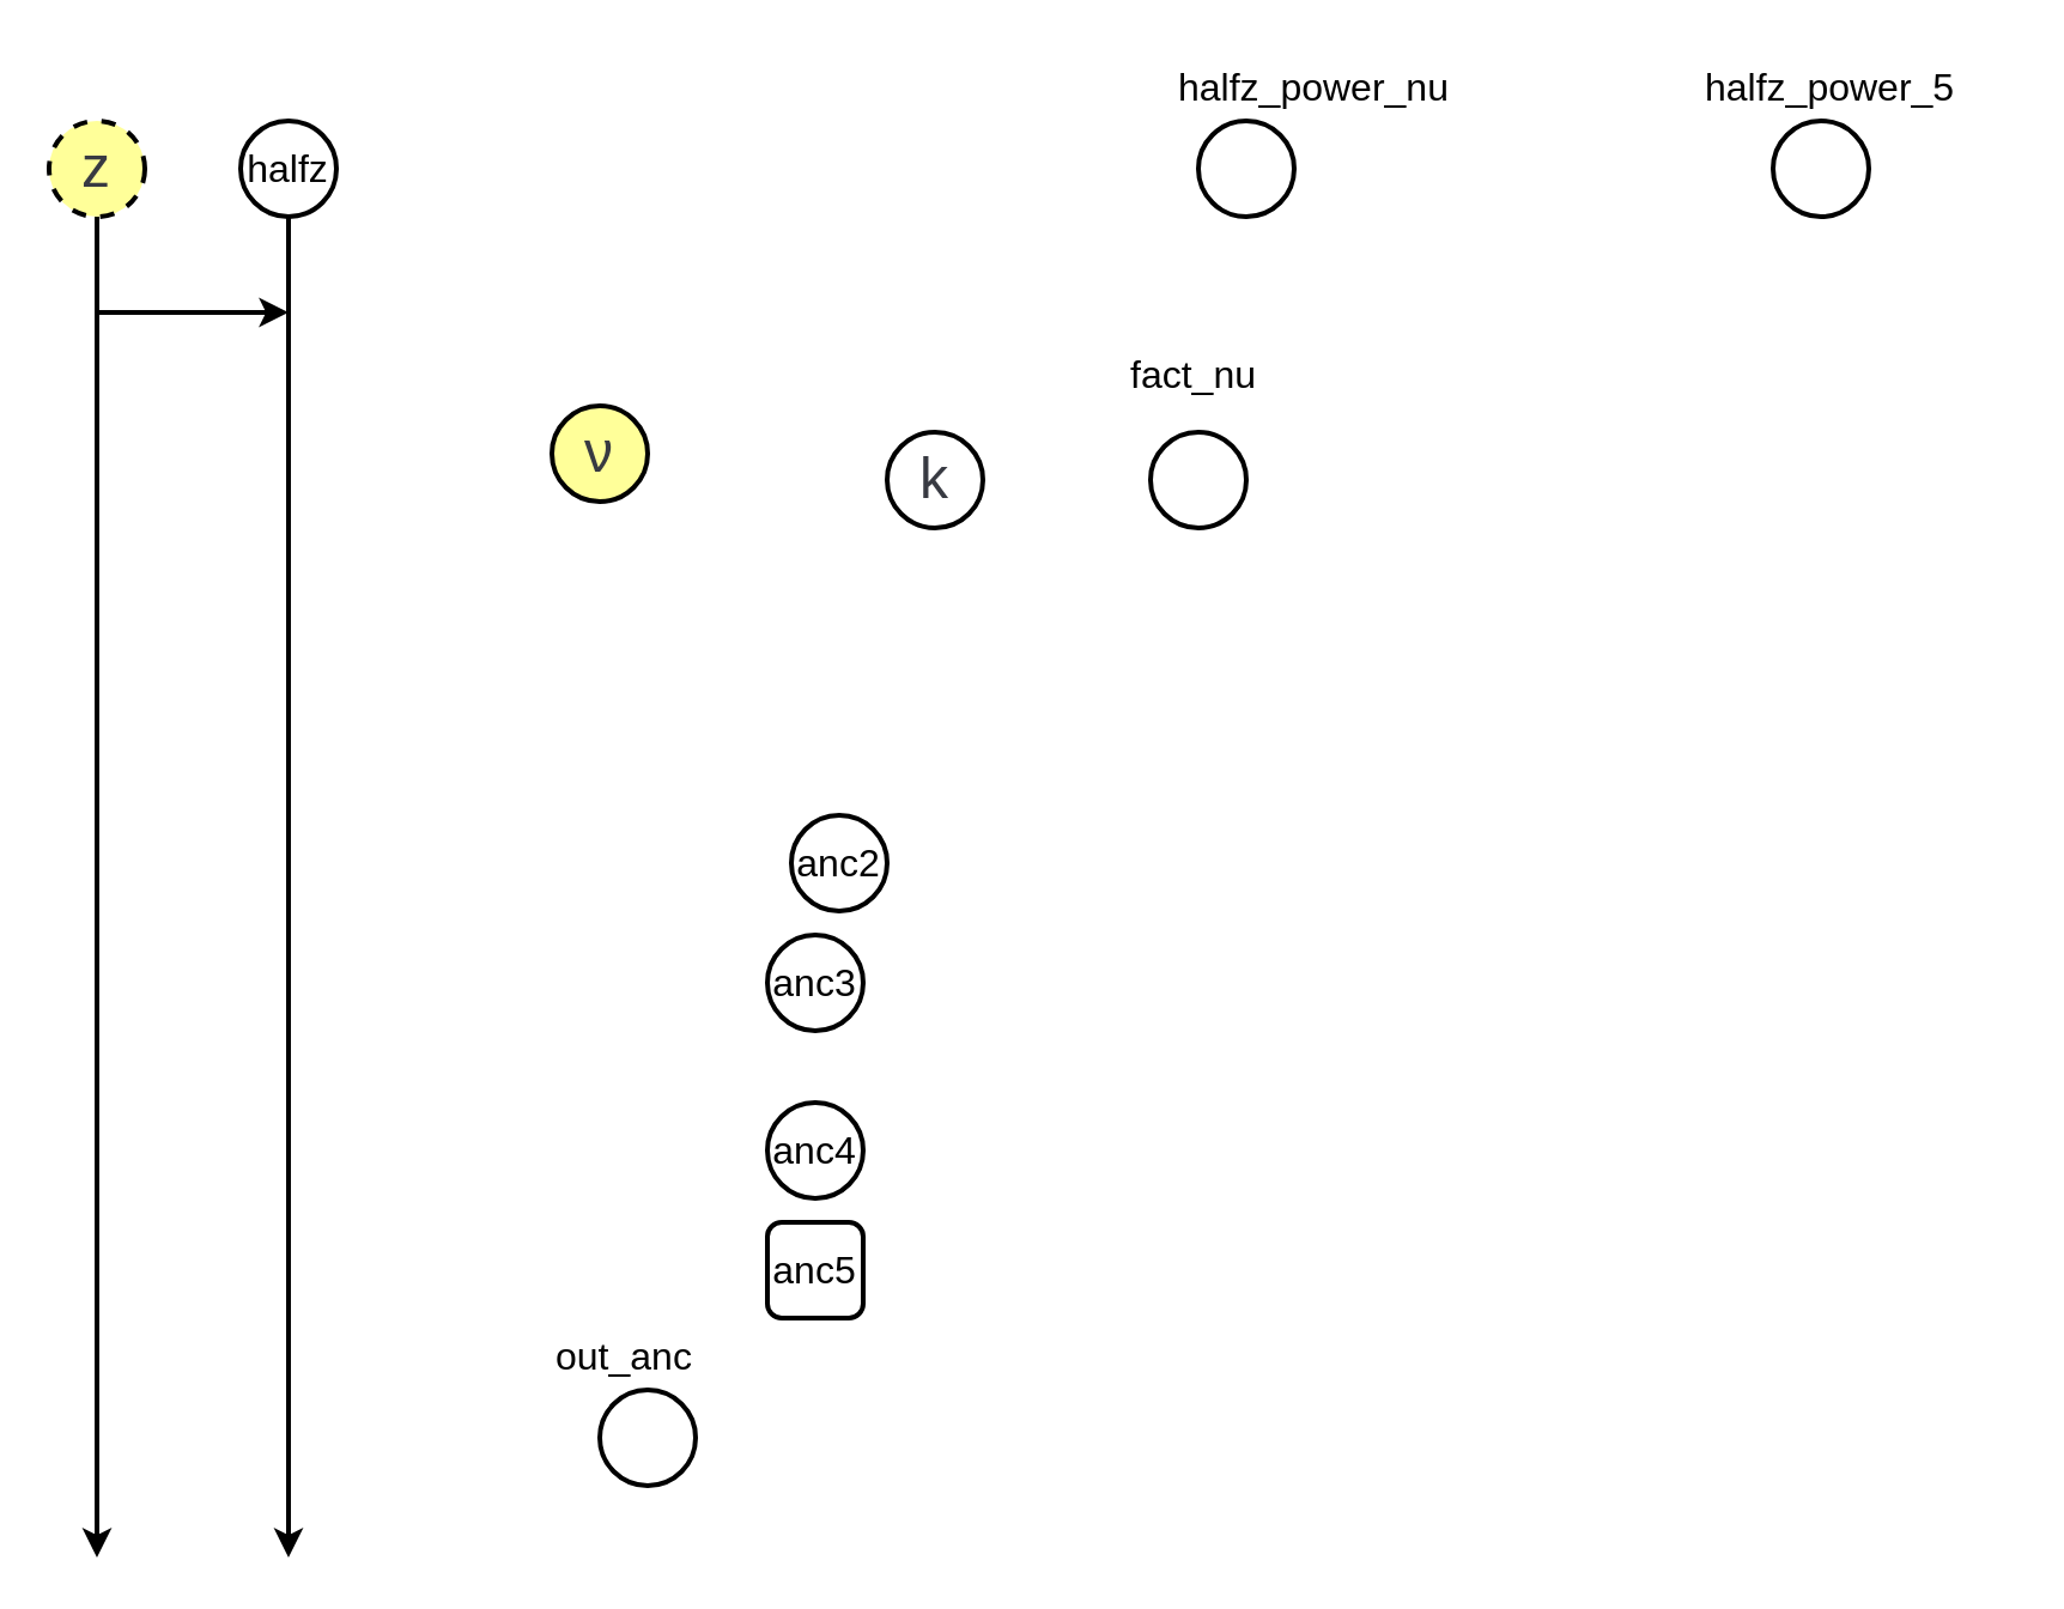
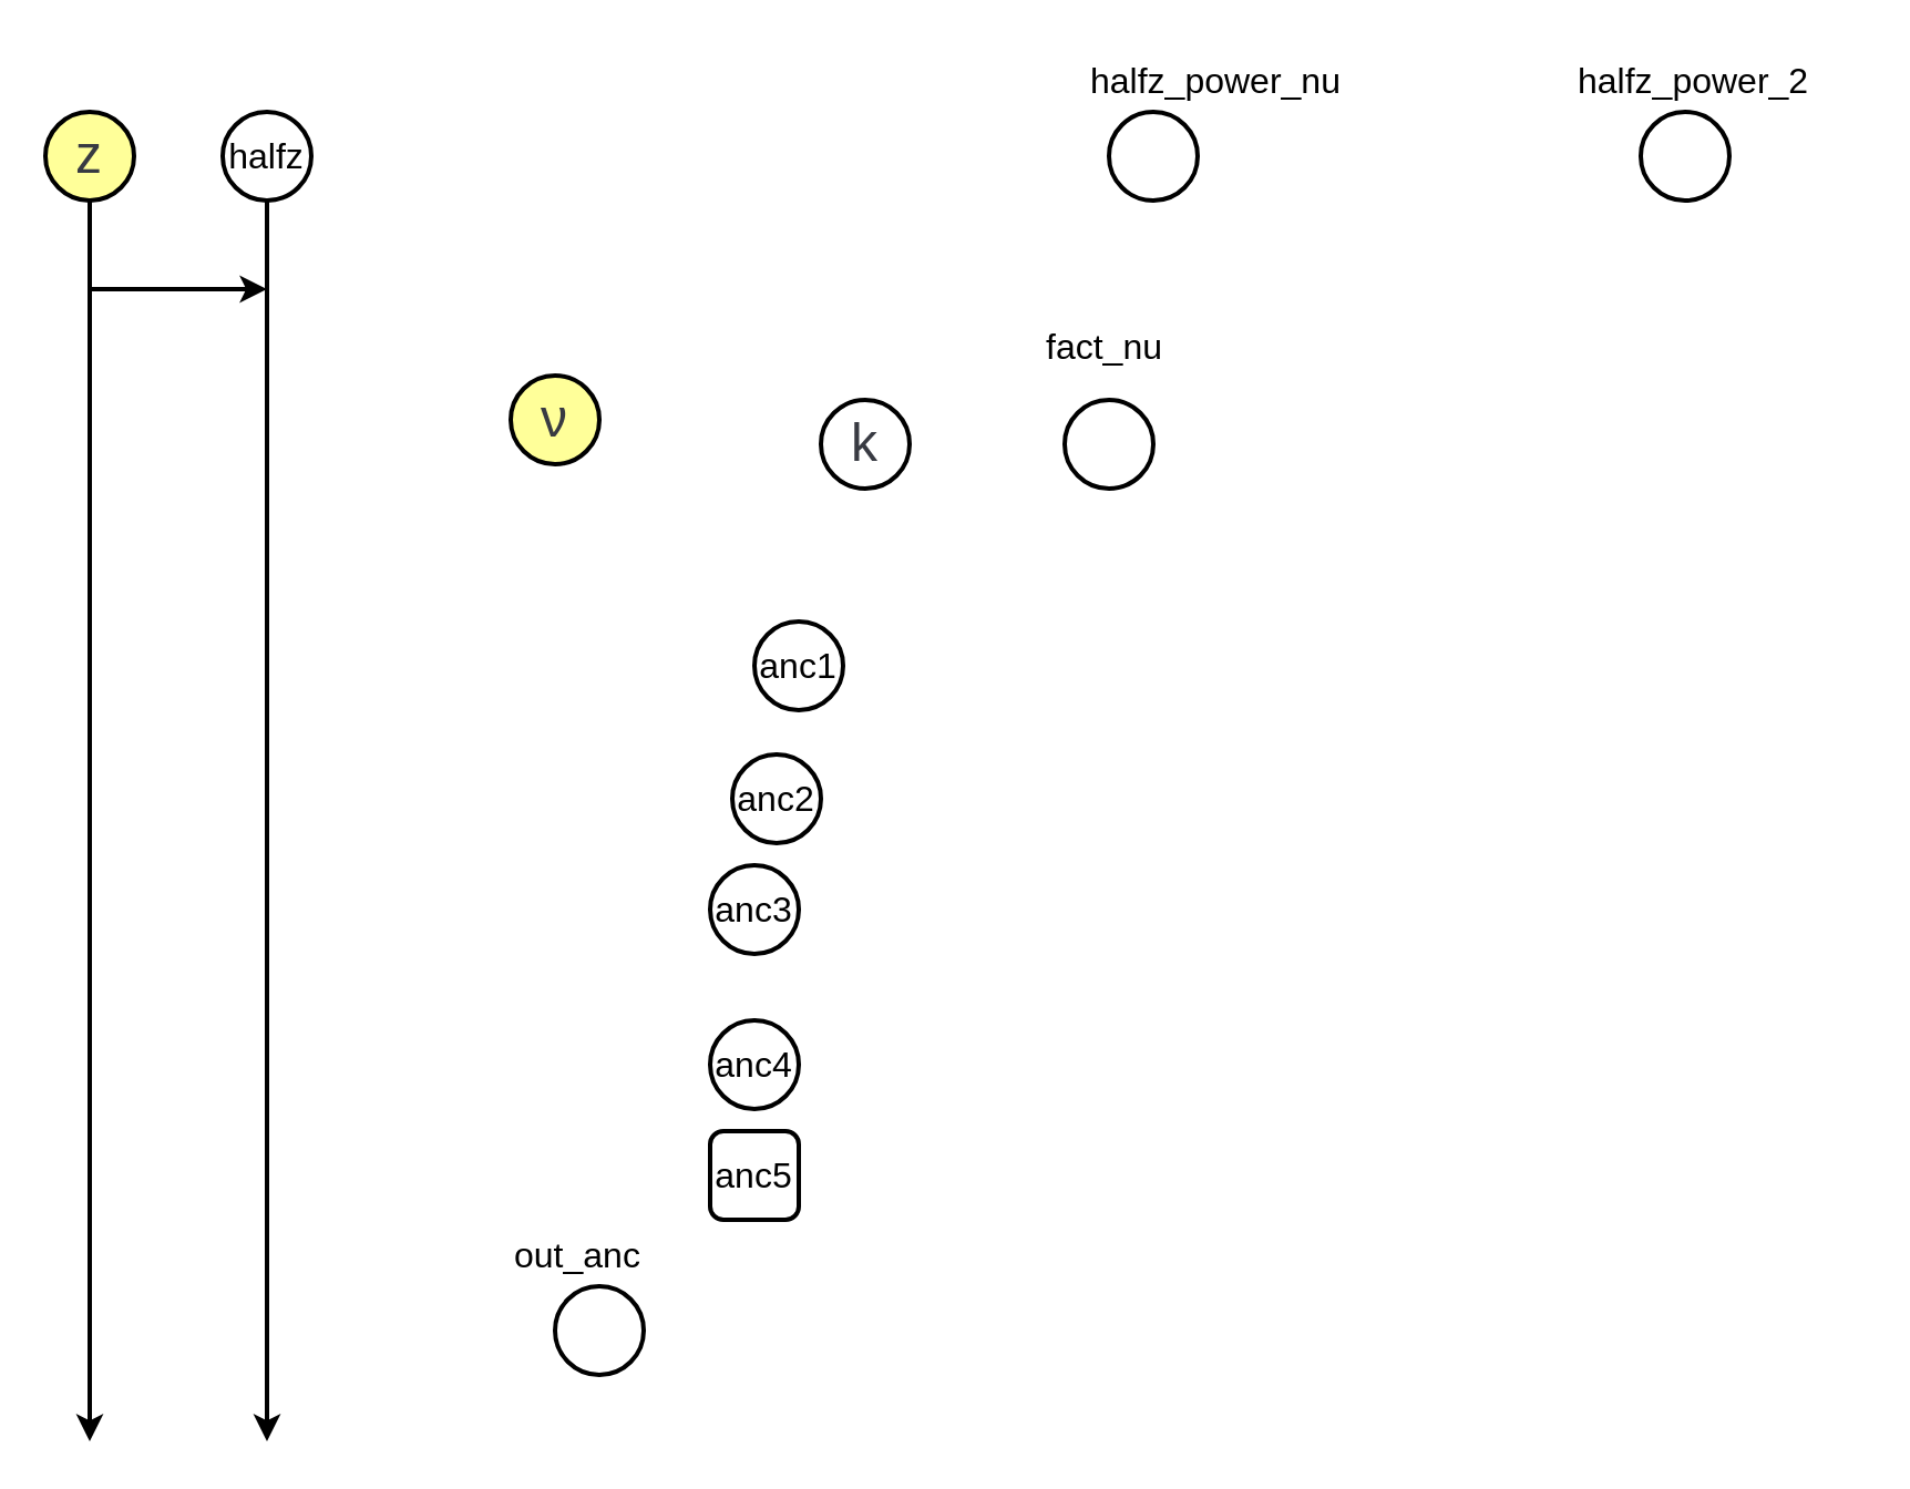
  <mxCell id="0" />
  <mxCell id="1" parent="0" />
- <mxCell id="2" value="&lt;font color=&quot;#383a42&quot; face=&quot;consolas, sans-serif&quot; style=&quot;font-size: 24px;&quot;&gt;&lt;span style=&quot;font-size: 24px; white-space: pre-wrap;&quot;&gt;z&lt;/span&gt;&lt;/font&gt;" style="ellipse;whiteSpace=wrap;html=1;aspect=fixed;strokeWidth=2;fontSize=24;fillColor=#FFFF99;dashed=1;" parent="1" vertex="1"><mxGeometry x="20" y="50" width="40" height="40" as="geometry" /></mxCell>
+ <mxCell id="2" value="&lt;font color=&quot;#383a42&quot; face=&quot;consolas, sans-serif&quot; style=&quot;font-size: 24px;&quot;&gt;&lt;span style=&quot;font-size: 24px; white-space: pre-wrap;&quot;&gt;z&lt;/span&gt;&lt;/font&gt;" style="ellipse;whiteSpace=wrap;html=1;aspect=fixed;strokeWidth=2;fontSize=24;fillColor=#FFFF99;" parent="1" vertex="1"><mxGeometry x="20" y="50" width="40" height="40" as="geometry" /></mxCell>
  <mxCell id="3" value="&lt;span id=&quot;docs-internal-guid-0ccc8eca-7fff-1ee5-aab9-211265d7b336&quot; style=&quot;font-size: 24px; white-space: normal;&quot;&gt;&lt;span style=&quot;font-size: 24px; font-family: consolas, sans-serif; color: rgb(56, 58, 66); background-color: transparent; vertical-align: baseline; white-space: pre-wrap;&quot;&gt;ν&lt;/span&gt;&lt;/span&gt;" style="ellipse;whiteSpace=wrap;html=1;aspect=fixed;strokeWidth=2;fontSize=24;fillColor=#FFFF99;" parent="1" vertex="1"><mxGeometry x="230" y="169" width="40" height="40" as="geometry" /></mxCell>
  <mxCell id="4" value="&lt;span id=&quot;docs-internal-guid-0ccc8eca-7fff-1ee5-aab9-211265d7b336&quot; style=&quot;font-size: 24px ; white-space: normal&quot;&gt;&lt;span style=&quot;font-size: 24px ; font-family: &amp;#34;consolas&amp;#34; , sans-serif ; color: rgb(56 , 58 , 66) ; background-color: transparent ; vertical-align: baseline ; white-space: pre-wrap&quot;&gt;k&lt;/span&gt;&lt;/span&gt;" style="ellipse;whiteSpace=wrap;html=1;aspect=fixed;strokeWidth=2;fontSize=24;fillColor=none;" vertex="1" parent="1"><mxGeometry x="370" y="180" width="40" height="40" as="geometry" /></mxCell>
  <mxCell id="5" value="" style="ellipse;whiteSpace=wrap;html=1;fillColor=none;strokeWidth=2;" vertex="1" parent="1"><mxGeometry x="480" y="180" width="40" height="40" as="geometry" /></mxCell>
  <mxCell id="6" value="&lt;font style=&quot;font-size: 16px;&quot;&gt;halfz&lt;/font&gt;" style="ellipse;whiteSpace=wrap;html=1;fillColor=none;strokeWidth=2;fontSize=16;" vertex="1" parent="1"><mxGeometry x="100" y="50" width="40" height="40" as="geometry" /></mxCell>
  <mxCell id="7" value="" style="ellipse;whiteSpace=wrap;html=1;fillColor=none;strokeWidth=2;" vertex="1" parent="1"><mxGeometry x="500" y="50" width="40" height="40" as="geometry" /></mxCell>
  <mxCell id="8" value="" style="ellipse;whiteSpace=wrap;html=1;fillColor=none;strokeWidth=2;" vertex="1" parent="1"><mxGeometry x="740" y="50" width="40" height="40" as="geometry" /></mxCell>
+ <mxCell id="9" value="&lt;font style=&quot;font-size: 16px;&quot;&gt;anc1&lt;/font&gt;" style="ellipse;whiteSpace=wrap;html=1;fillColor=none;strokeWidth=2;fontSize=16;" vertex="1" parent="1"><mxGeometry x="340" y="280" width="40" height="40" as="geometry" /></mxCell>
  <mxCell id="10" value="&lt;font style=&quot;font-size: 16px;&quot;&gt;anc2&lt;/font&gt;" style="ellipse;whiteSpace=wrap;html=1;fillColor=none;strokeWidth=2;fontSize=16;" vertex="1" parent="1"><mxGeometry x="330" y="340" width="40" height="40" as="geometry" /></mxCell>
  <mxCell id="11" value="&lt;font style=&quot;font-size: 16px;&quot;&gt;anc3&lt;/font&gt;" style="ellipse;whiteSpace=wrap;html=1;fillColor=none;strokeWidth=2;fontSize=16;" vertex="1" parent="1"><mxGeometry x="320" y="390" width="40" height="40" as="geometry" /></mxCell>
  <mxCell id="12" value="&lt;font style=&quot;font-size: 16px;&quot;&gt;anc4&lt;/font&gt;" style="ellipse;whiteSpace=wrap;html=1;fillColor=none;strokeWidth=2;fontSize=16;" vertex="1" parent="1"><mxGeometry x="320" y="460" width="40" height="40" as="geometry" /></mxCell>
  <mxCell id="13" value="&lt;font style=&quot;font-size: 16px;&quot;&gt;anc5&lt;/font&gt;" style="whiteSpace=wrap;html=1;fillColor=none;strokeWidth=2;fontSize=16;rounded=1;" vertex="1" parent="1"><mxGeometry x="320" y="510" width="40" height="40" as="geometry" /></mxCell>
  <mxCell id="14" value="" style="ellipse;whiteSpace=wrap;html=1;fillColor=none;strokeWidth=2;" vertex="1" parent="1"><mxGeometry x="250" y="580" width="40" height="40" as="geometry" /></mxCell>
  <mxCell id="15" value="fact_nu" style="text;html=1;fontSize=16;" vertex="1" parent="1"><mxGeometry x="470" y="140" width="80" height="30" as="geometry" /></mxCell>
  <mxCell id="16" value="halfz_power_nu" style="text;html=1;fontSize=16;" vertex="1" parent="1"><mxGeometry x="490" y="20" width="140" height="30" as="geometry" /></mxCell>
- <mxCell id="17" value="halfz_power_5" style="text;html=1;fontSize=16;" vertex="1" parent="1"><mxGeometry x="710" y="20" width="130" height="30" as="geometry" /></mxCell>
+ <mxCell id="17" value="halfz_power_2" style="text;html=1;fontSize=16;" vertex="1" parent="1"><mxGeometry x="710" y="20" width="130" height="30" as="geometry" /></mxCell>
  <mxCell id="18" value="out_anc" style="text;html=1;fontSize=16;" vertex="1" parent="1"><mxGeometry x="230" y="550" width="80" height="30" as="geometry" /></mxCell>
  <mxCell id="19" value="" style="endArrow=classic;html=1;fontSize=16;exitX=0.5;exitY=1;exitDx=0;exitDy=0;strokeWidth=2;" edge="1" parent="1" source="2"><mxGeometry width="50" height="50" relative="1" as="geometry"><mxPoint x="20" y="690" as="sourcePoint" /><mxPoint x="40" y="650" as="targetPoint" /></mxGeometry></mxCell>
  <mxCell id="20" value="" style="endArrow=classic;html=1;fontSize=16;exitX=0.5;exitY=1;exitDx=0;exitDy=0;strokeWidth=2;" edge="1" parent="1" source="6"><mxGeometry width="50" height="50" relative="1" as="geometry"><mxPoint x="50" y="100" as="sourcePoint" /><mxPoint x="120" y="650" as="targetPoint" /></mxGeometry></mxCell>
  <mxCell id="21" value="" style="endArrow=classic;html=1;strokeWidth=2;fontSize=16;" edge="1" parent="1"><mxGeometry width="50" height="50" relative="1" as="geometry"><mxPoint x="40" y="130" as="sourcePoint" /><mxPoint x="120" y="130" as="targetPoint" /></mxGeometry></mxCell>
